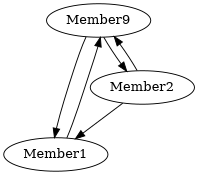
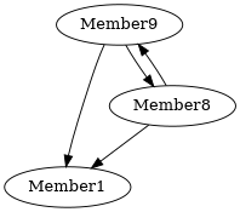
  digraph {
    n1 [label=Member9]
    Member1
-   Member2
+   Member2 [label=Member8]
    n1 -> Member1
    n1 -> Member2
-   Member1 -> n1
    Member2 -> n1
    Member2 -> Member1
  }
